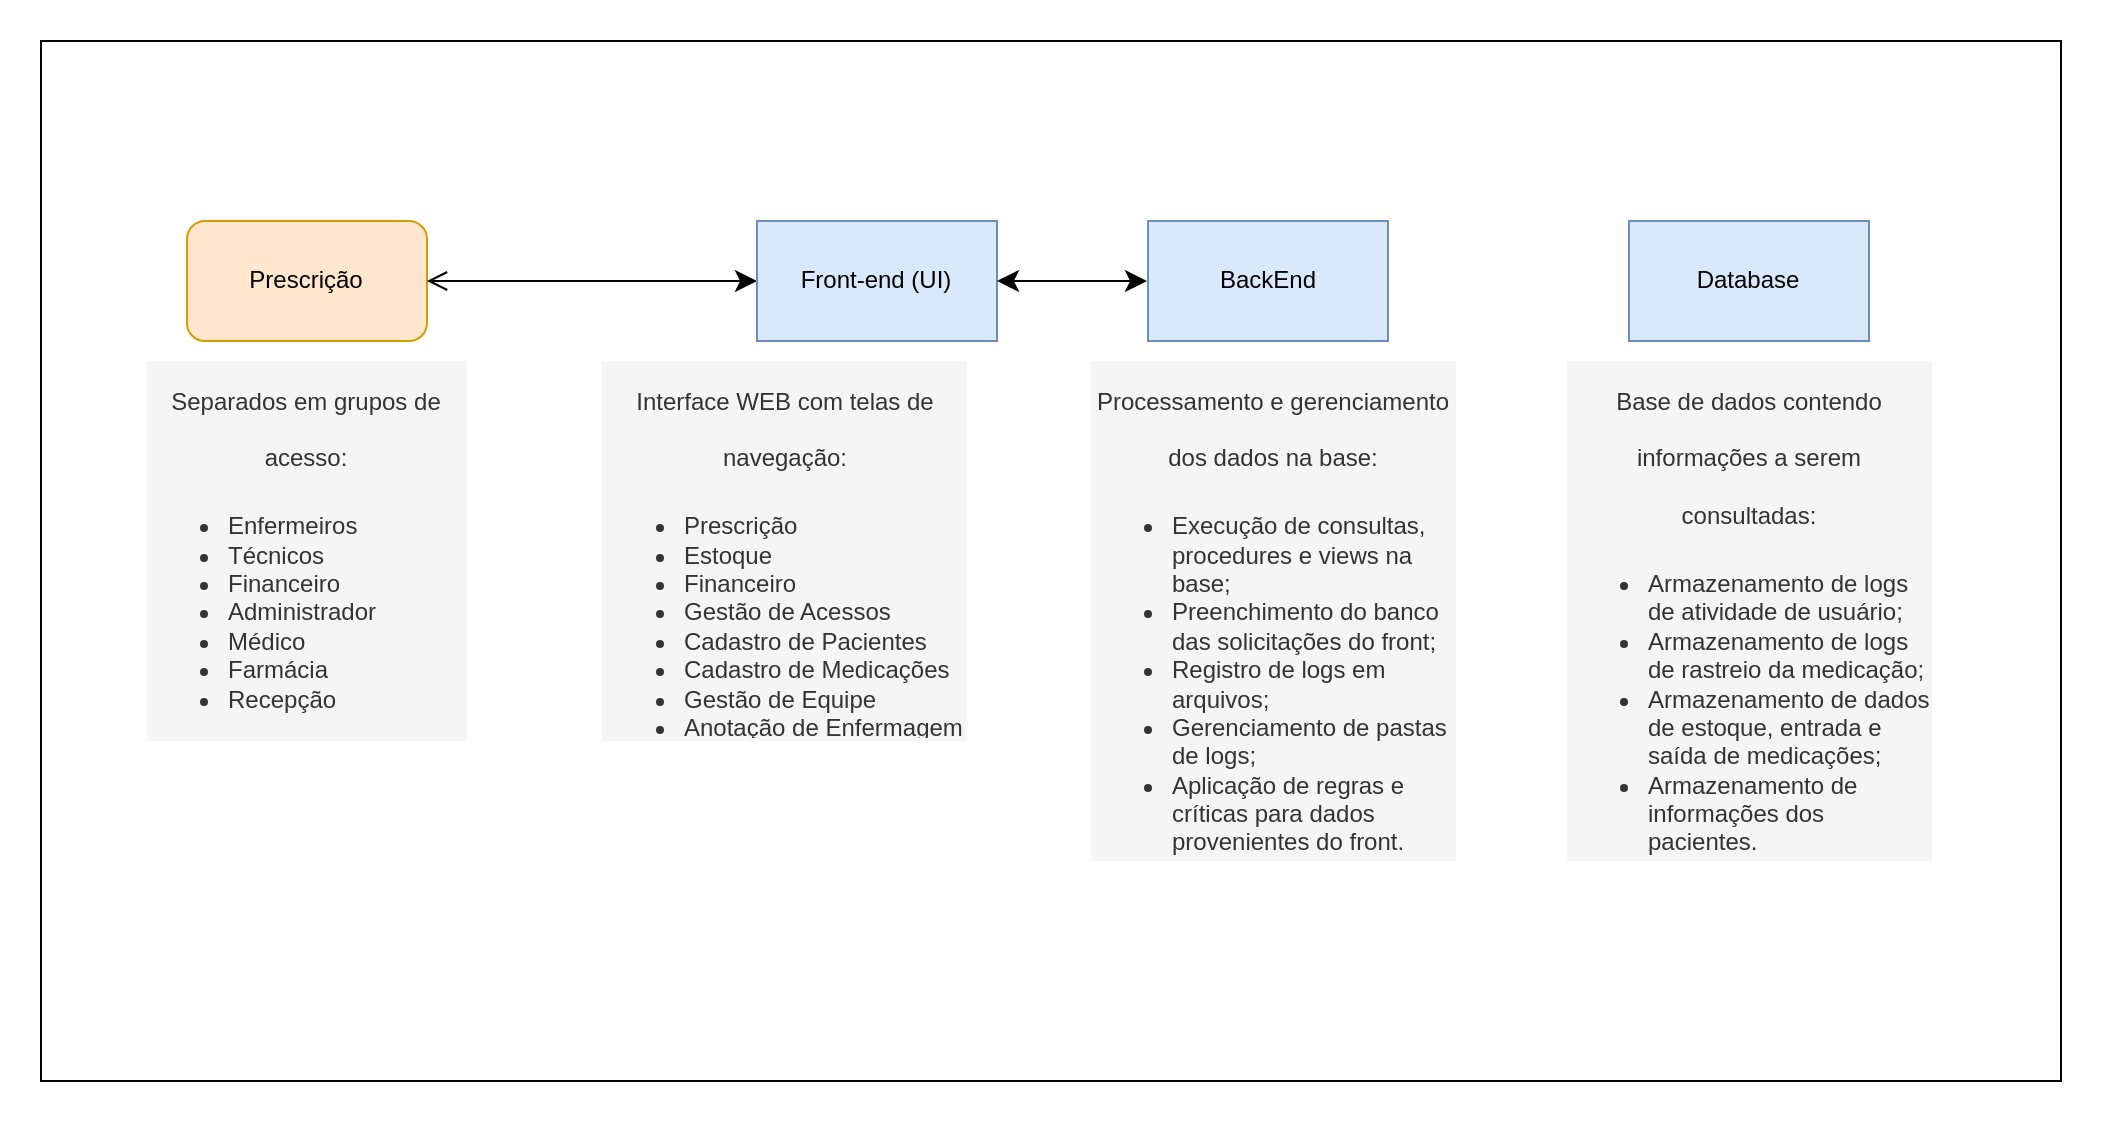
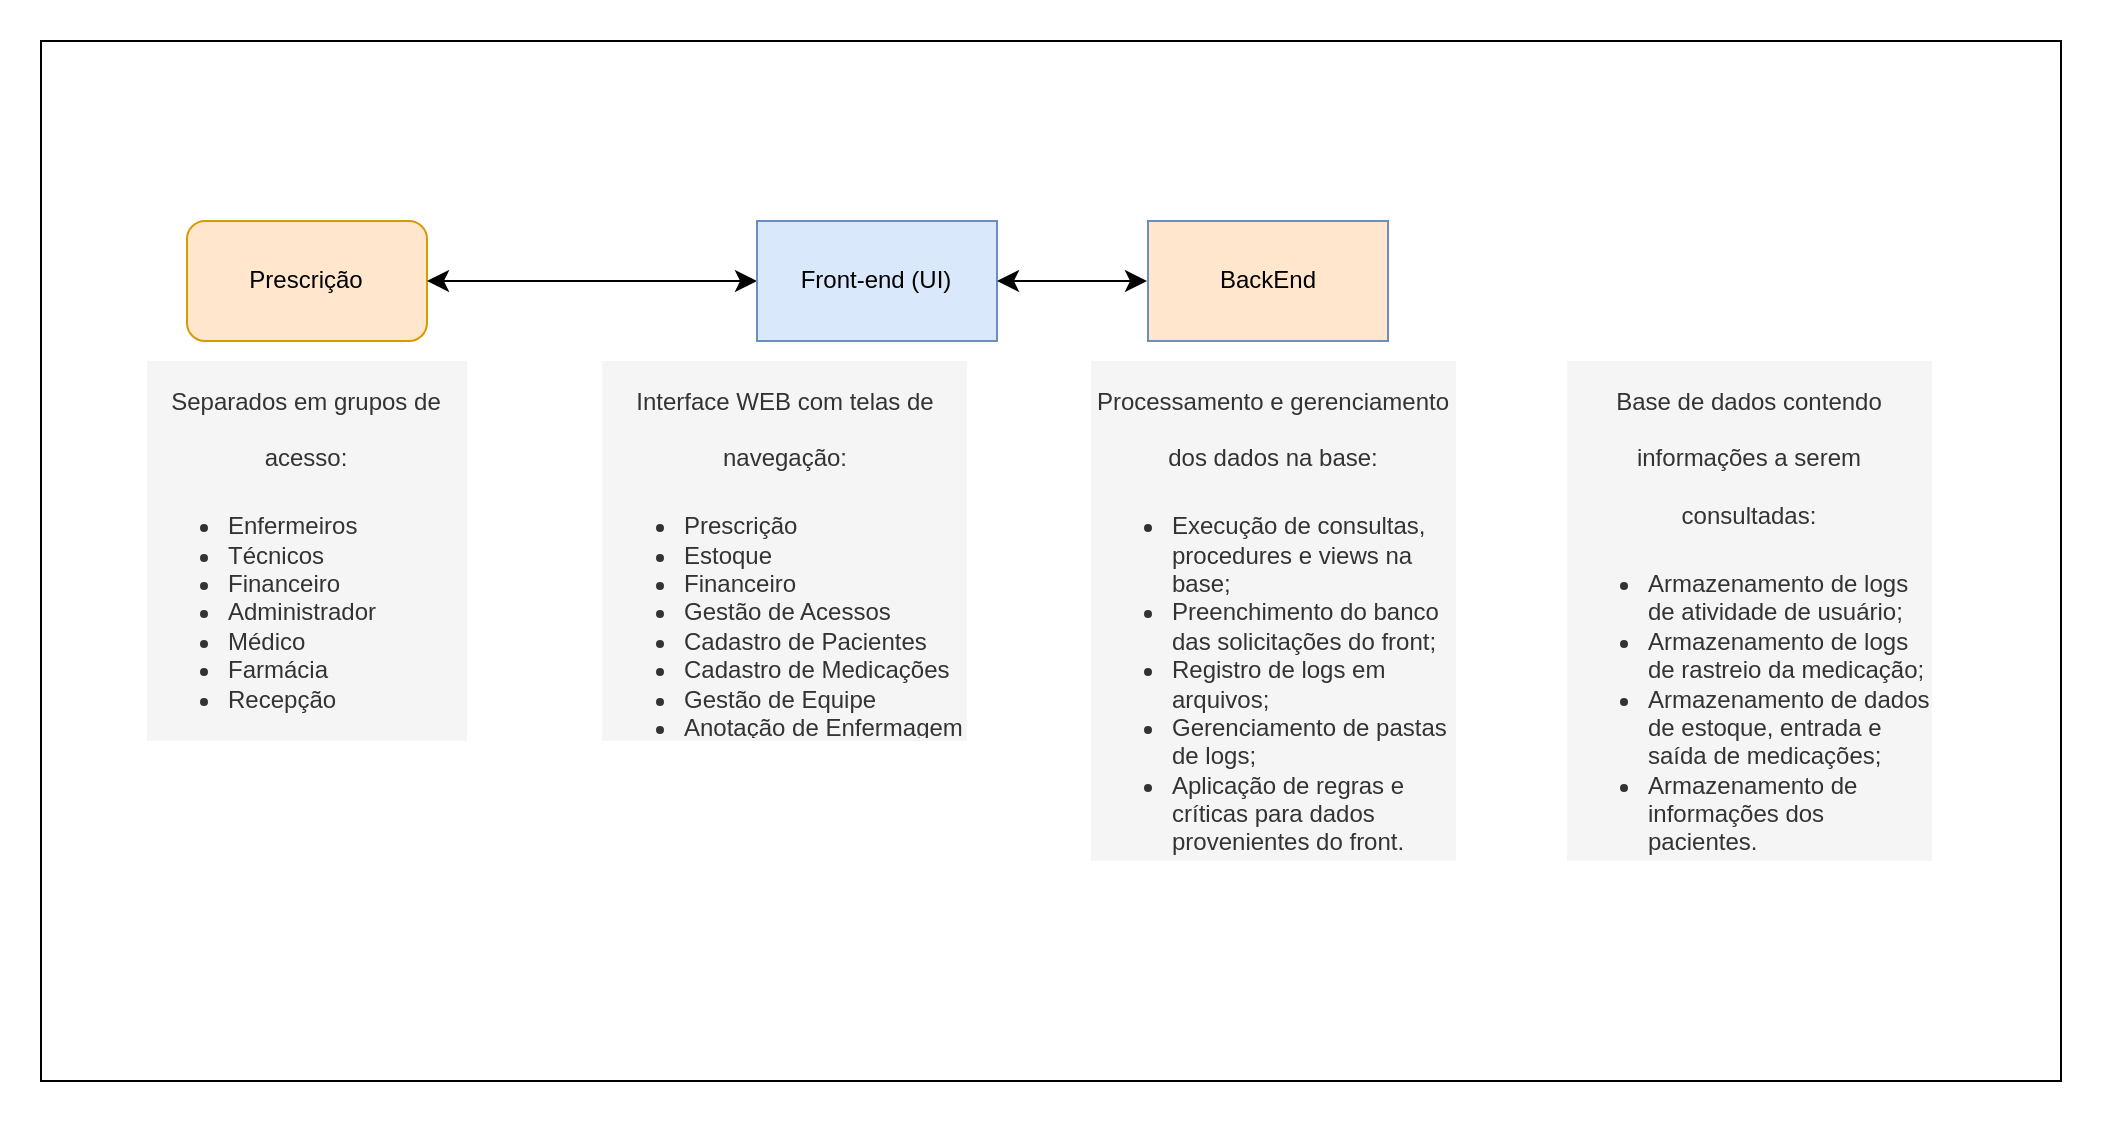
  <mxCell id="0" />
  <mxCell id="1" parent="0" />
  <mxCell id="2" value="" style="rounded=0;whiteSpace=wrap;html=1;" parent="1" vertex="1"><mxGeometry x="20" y="20" width="1010" height="520" as="geometry" /></mxCell>
  <mxCell id="3" value="Prescrição" style="rounded=1;whiteSpace=wrap;html=1;fillColor=#ffe6cc;strokeColor=#d79b00;" parent="1" vertex="1"><mxGeometry x="93" y="110" width="120" height="60" as="geometry" /></mxCell>
- <mxCell id="4" value="BackEnd" style="rounded=0;whiteSpace=wrap;html=1;fillColor=#dae8fc;strokeColor=#6c8ebf;" parent="1" vertex="1"><mxGeometry x="573.5" y="110" width="120" height="60" as="geometry" /></mxCell>
- <mxCell id="5" value="Database" style="rounded=0;whiteSpace=wrap;html=1;fillColor=#dae8fc;strokeColor=#6c8ebf;" parent="1" vertex="1"><mxGeometry x="814" y="110" width="120" height="60" as="geometry" /></mxCell>
- <mxCell id="6" value="" style="endArrow=open;startArrow=classic;html=1;rounded=0;fontSize=12;startSize=8;endSize=8;curved=1;entryX=1;entryY=0.5;entryDx=0;entryDy=0;exitX=0;exitY=0.5;exitDx=0;exitDy=0;" parent="1" source="7" target="3" edge="1"><mxGeometry width="50" height="50" relative="1" as="geometry"><mxPoint x="303" y="130" as="sourcePoint" /><mxPoint x="283" y="100" as="targetPoint" /></mxGeometry></mxCell>
+ <mxCell id="4" value="BackEnd" style="rounded=0;whiteSpace=wrap;html=1;fillColor=#ffe6cc;strokeColor=#6c8ebf;" parent="1" vertex="1"><mxGeometry x="573.5" y="110" width="120" height="60" as="geometry" /></mxCell>
+ <mxCell id="6" value="" style="endArrow=classic;startArrow=classic;html=1;rounded=0;fontSize=12;startSize=8;endSize=8;curved=1;entryX=1;entryY=0.5;entryDx=0;entryDy=0;exitX=0;exitY=0.5;exitDx=0;exitDy=0;" parent="1" source="7" target="3" edge="1"><mxGeometry width="50" height="50" relative="1" as="geometry"><mxPoint x="303" y="130" as="sourcePoint" /><mxPoint x="283" y="100" as="targetPoint" /></mxGeometry></mxCell>
  <mxCell id="7" value="Front-end (UI)" style="rounded=0;whiteSpace=wrap;html=1;fillColor=#dae8fc;strokeColor=#6c8ebf;" parent="1" vertex="1"><mxGeometry x="378" y="110" width="120" height="60" as="geometry" /></mxCell>
  <mxCell id="8" value="" style="endArrow=classic;startArrow=classic;html=1;rounded=0;fontSize=12;startSize=8;endSize=8;curved=1;entryX=1;entryY=0.5;entryDx=0;entryDy=0;exitX=0;exitY=0.5;exitDx=0;exitDy=0;" parent="1" target="7" edge="1"><mxGeometry width="50" height="50" relative="1" as="geometry"><mxPoint x="573" y="140" as="sourcePoint" /><mxPoint x="477" y="-50" as="targetPoint" /></mxGeometry></mxCell>
  <mxCell id="9" value="&lt;h1 style=&quot;margin-top: 0px;&quot;&gt;&lt;span style=&quot;font-size: 12px; font-weight: 400;&quot;&gt;Interface WEB com telas de navegação:&lt;/span&gt;&lt;/h1&gt;&lt;div&gt;&lt;ul&gt;&lt;li style=&quot;text-align: left;&quot;&gt;&lt;span style=&quot;font-size: 12px; font-weight: 400;&quot;&gt;Prescrição&lt;/span&gt;&lt;/li&gt;&lt;li style=&quot;text-align: left;&quot;&gt;&lt;span style=&quot;font-size: 12px; font-weight: 400;&quot;&gt;Estoque&lt;/span&gt;&lt;/li&gt;&lt;li style=&quot;text-align: left;&quot;&gt;Financeiro&lt;/li&gt;&lt;li style=&quot;text-align: left;&quot;&gt;Gestão de Acessos&lt;/li&gt;&lt;li style=&quot;text-align: left;&quot;&gt;Cadastro de Pacientes&lt;/li&gt;&lt;li style=&quot;text-align: left;&quot;&gt;Cadastro de Medicações&lt;/li&gt;&lt;li style=&quot;text-align: left;&quot;&gt;Gestão de Equipe&lt;/li&gt;&lt;li style=&quot;text-align: left;&quot;&gt;Anotação de Enfermagem&lt;/li&gt;&lt;/ul&gt;&lt;/div&gt;" style="text;html=1;whiteSpace=wrap;overflow=hidden;rounded=0;spacing=2;verticalAlign=middle;textDirection=ltr;align=center;fillColor=#f5f5f5;fontColor=#333333;strokeColor=none;" parent="1" vertex="1"><mxGeometry x="300.5" y="180" width="182.5" height="190" as="geometry" /></mxCell>
  <mxCell id="10" value="&lt;h1 style=&quot;margin-top: 0px;&quot;&gt;&lt;span style=&quot;font-size: 12px; font-weight: 400;&quot;&gt;Separados em grupos de acesso:&lt;/span&gt;&lt;/h1&gt;&lt;div&gt;&lt;ul&gt;&lt;li style=&quot;text-align: left;&quot;&gt;&lt;span style=&quot;font-size: 12px; font-weight: 400;&quot;&gt;Enfermeiros&lt;/span&gt;&lt;/li&gt;&lt;li style=&quot;text-align: left;&quot;&gt;&lt;span style=&quot;font-size: 12px; font-weight: 400;&quot;&gt;Técnicos&lt;/span&gt;&lt;/li&gt;&lt;li style=&quot;text-align: left;&quot;&gt;&lt;span style=&quot;font-size: 12px; font-weight: 400;&quot;&gt;Financeiro&lt;/span&gt;&lt;/li&gt;&lt;li style=&quot;text-align: left;&quot;&gt;&lt;span style=&quot;font-size: 12px; font-weight: 400;&quot;&gt;Administrador&lt;/span&gt;&lt;/li&gt;&lt;li style=&quot;text-align: left;&quot;&gt;&lt;span style=&quot;font-size: 12px; font-weight: 400;&quot;&gt;Médico&lt;/span&gt;&lt;/li&gt;&lt;li style=&quot;text-align: left;&quot;&gt;&lt;span style=&quot;font-size: 12px; font-weight: 400;&quot;&gt;Farmácia&lt;/span&gt;&lt;/li&gt;&lt;li style=&quot;text-align: left;&quot;&gt;&lt;span style=&quot;font-size: 12px; font-weight: 400;&quot;&gt;Recepção&lt;/span&gt;&lt;/li&gt;&lt;/ul&gt;&lt;/div&gt;" style="text;html=1;whiteSpace=wrap;overflow=hidden;rounded=0;spacing=2;verticalAlign=middle;textDirection=ltr;align=center;fillColor=#f5f5f5;fontColor=#333333;strokeColor=none;" vertex="1" parent="1"><mxGeometry x="73" y="180" width="160" height="190" as="geometry" /></mxCell>
  <mxCell id="11" value="&lt;h1 style=&quot;margin-top: 0px;&quot;&gt;&lt;span style=&quot;font-size: 12px; font-weight: 400;&quot;&gt;Processamento e gerenciamento dos dados na base:&lt;/span&gt;&lt;/h1&gt;&lt;div&gt;&lt;ul&gt;&lt;li style=&quot;text-align: left;&quot;&gt;Execução de consultas, procedures e views na base;&lt;/li&gt;&lt;li style=&quot;text-align: left;&quot;&gt;Preenchimento do banco das solicitações do front;&lt;/li&gt;&lt;li style=&quot;text-align: left;&quot;&gt;Registro de logs em arquivos;&lt;/li&gt;&lt;li style=&quot;text-align: left;&quot;&gt;Gerenciamento de pastas de logs;&lt;/li&gt;&lt;li style=&quot;text-align: left;&quot;&gt;Aplicação de regras e críticas para dados provenientes do front.&lt;/li&gt;&lt;/ul&gt;&lt;/div&gt;" style="text;html=1;whiteSpace=wrap;overflow=hidden;rounded=0;spacing=2;verticalAlign=middle;textDirection=ltr;align=center;fillColor=#f5f5f5;fontColor=#333333;strokeColor=none;" vertex="1" parent="1"><mxGeometry x="545" y="180" width="182.5" height="250" as="geometry" /></mxCell>
  <mxCell id="12" value="&lt;h1 style=&quot;margin-top: 0px;&quot;&gt;&lt;span style=&quot;font-size: 12px; font-weight: 400;&quot;&gt;Base de dados contendo informações a serem consultadas:&lt;/span&gt;&lt;/h1&gt;&lt;div&gt;&lt;ul&gt;&lt;li style=&quot;text-align: left;&quot;&gt;&lt;span style=&quot;background-color: transparent; color: light-dark(rgb(51, 51, 51), rgb(193, 193, 193));&quot;&gt;Armazenamento de logs de atividade de usuário;&lt;/span&gt;&lt;/li&gt;&lt;li style=&quot;text-align: left;&quot;&gt;&lt;span style=&quot;background-color: transparent; color: light-dark(rgb(51, 51, 51), rgb(193, 193, 193));&quot;&gt;Armazenamento de logs de rastreio da medicação;&lt;/span&gt;&lt;/li&gt;&lt;li style=&quot;text-align: left;&quot;&gt;&lt;span style=&quot;background-color: transparent; color: light-dark(rgb(51, 51, 51), rgb(193, 193, 193));&quot;&gt;Armazenamento de dados de estoque, entrada e saída de medicações;&lt;/span&gt;&lt;/li&gt;&lt;li style=&quot;text-align: left;&quot;&gt;&lt;span style=&quot;background-color: transparent; color: light-dark(rgb(51, 51, 51), rgb(193, 193, 193));&quot;&gt;Armazenamento de informações dos pacientes.&lt;/span&gt;&lt;/li&gt;&lt;/ul&gt;&lt;/div&gt;" style="text;html=1;whiteSpace=wrap;overflow=hidden;rounded=0;spacing=2;verticalAlign=middle;textDirection=ltr;align=center;fillColor=#f5f5f5;fontColor=#333333;strokeColor=none;" vertex="1" parent="1"><mxGeometry x="783" y="180" width="182.5" height="250" as="geometry" /></mxCell>
